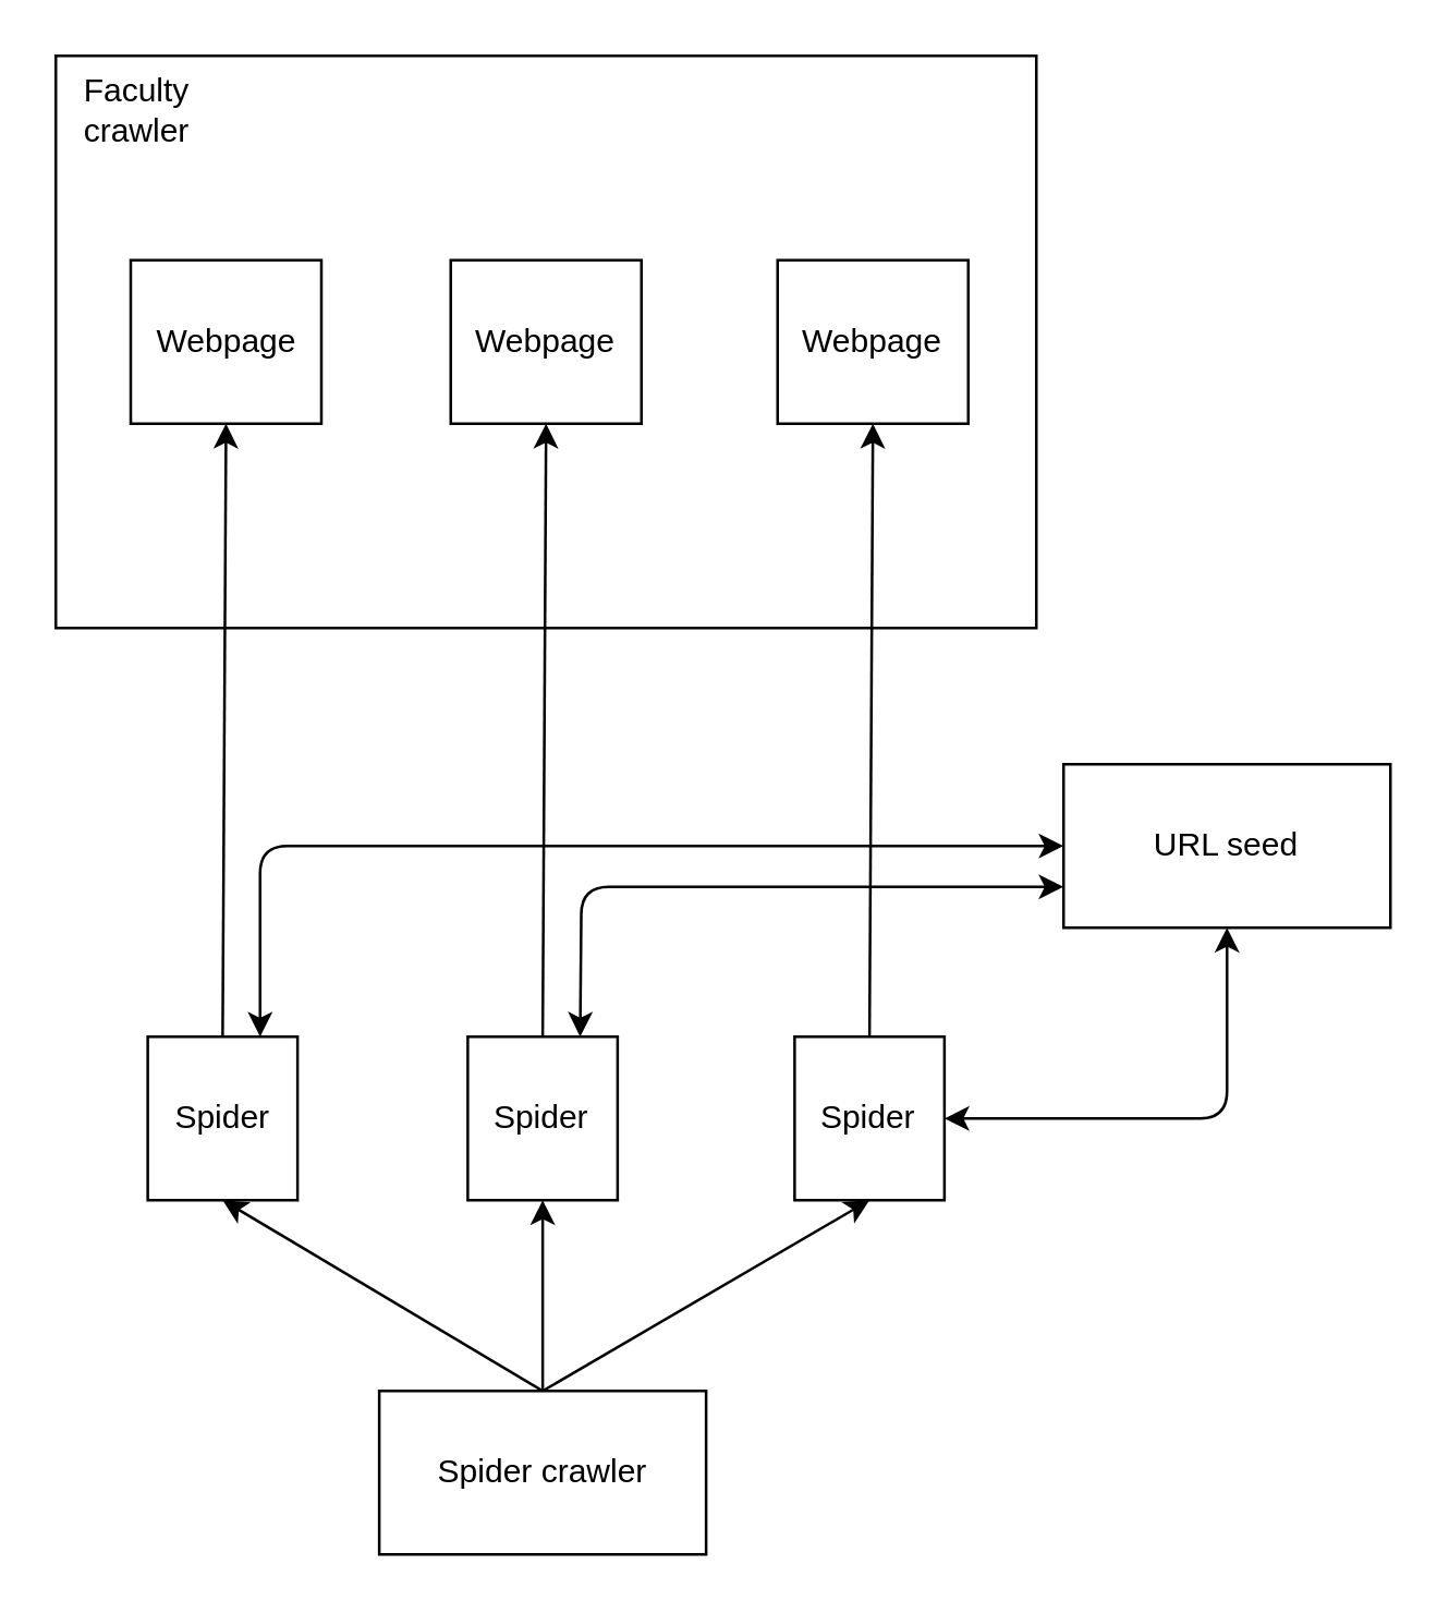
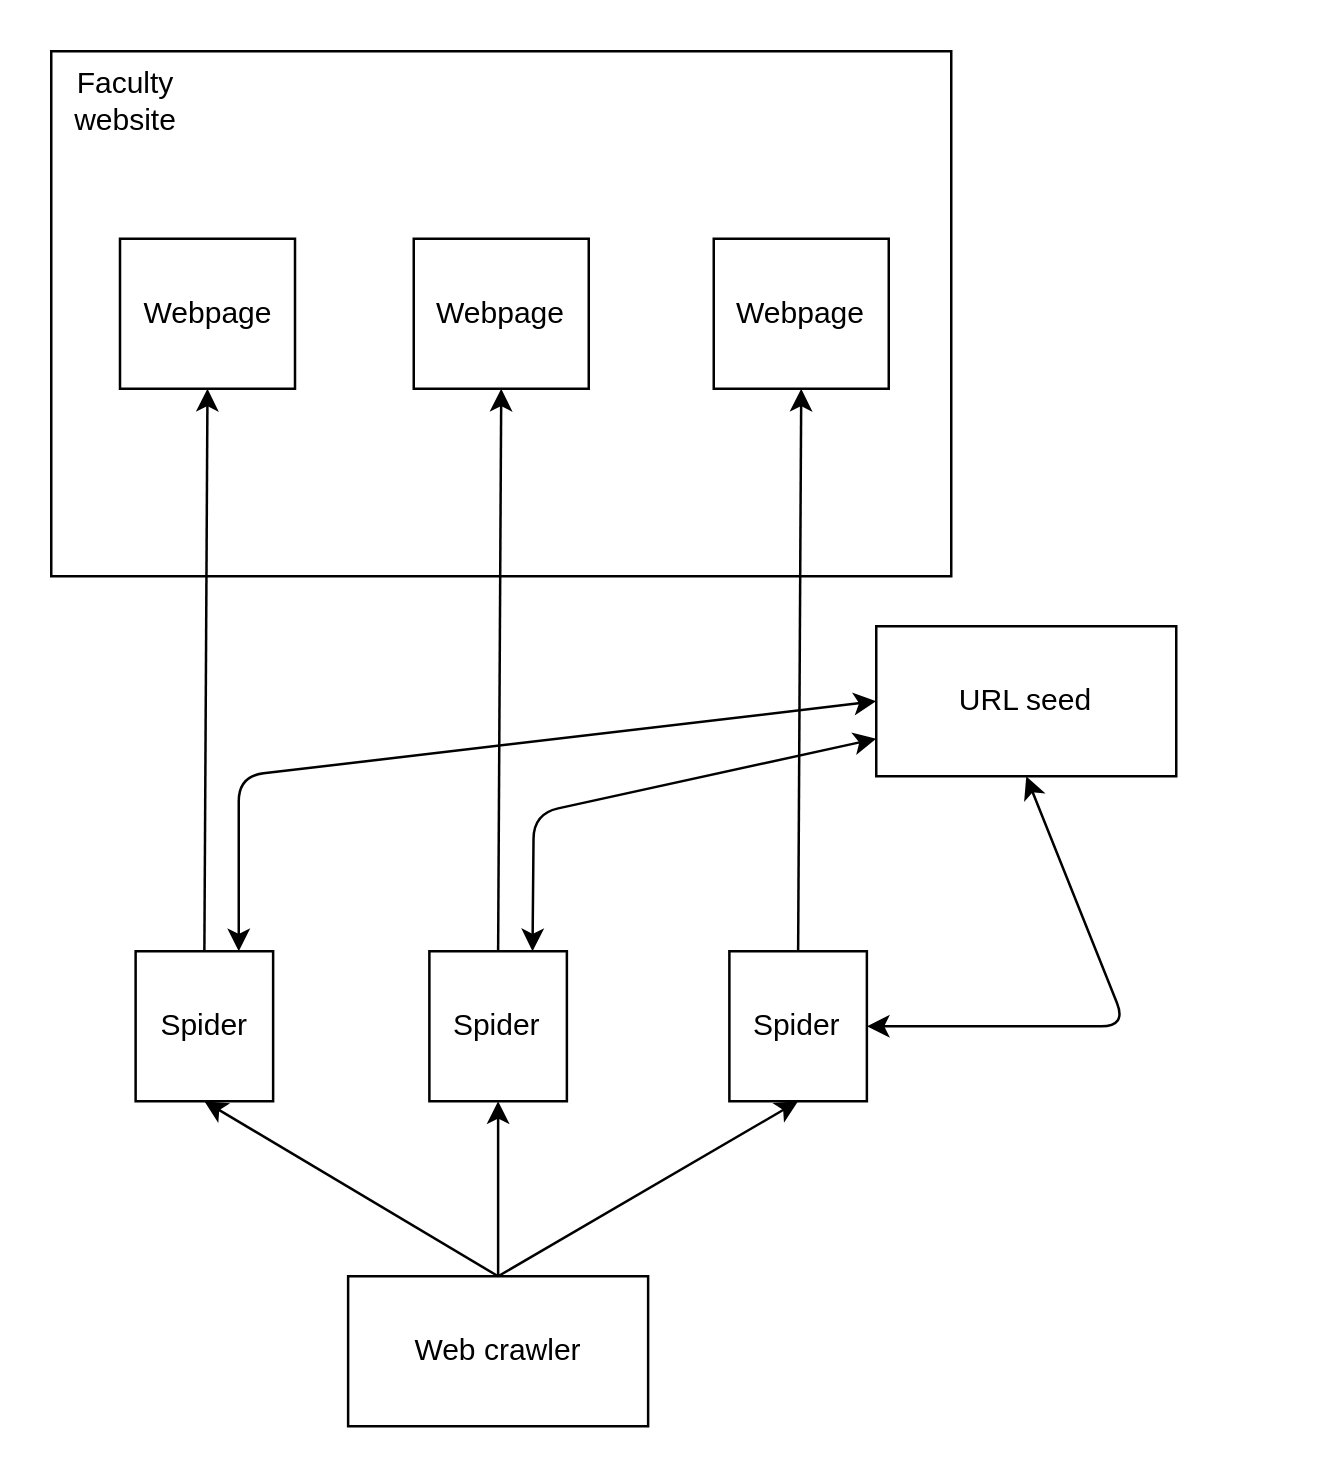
  <mxCell id="0" />
  <mxCell id="1" parent="0" />
  <mxCell id="2" value="" style="rounded=0;whiteSpace=wrap;html=1;" vertex="1" parent="1"><mxGeometry x="20" y="20" width="360" height="210" as="geometry" /></mxCell>
- <mxCell id="3" value="Faculty crawler" style="text;html=1;strokeColor=none;fillColor=none;align=center;verticalAlign=middle;whiteSpace=wrap;rounded=0;" vertex="1" parent="1"><mxGeometry x="30" y="30" width="40" height="20" as="geometry" /></mxCell>
+ <mxCell id="3" value="Faculty website" style="text;html=1;strokeColor=none;fillColor=none;align=center;verticalAlign=middle;whiteSpace=wrap;rounded=0;" vertex="1" parent="1"><mxGeometry x="30" y="30" width="40" height="20" as="geometry" /></mxCell>
  <mxCell id="4" value="Webpage" style="rounded=0;whiteSpace=wrap;html=1;" vertex="1" parent="1"><mxGeometry x="47.5" y="95" width="70" height="60" as="geometry" /></mxCell>
  <mxCell id="5" value="Webpage" style="rounded=0;whiteSpace=wrap;html=1;" vertex="1" parent="1"><mxGeometry x="165" y="95" width="70" height="60" as="geometry" /></mxCell>
  <mxCell id="6" value="Webpage" style="rounded=0;whiteSpace=wrap;html=1;" vertex="1" parent="1"><mxGeometry x="285" y="95" width="70" height="60" as="geometry" /></mxCell>
- <mxCell id="7" value="Spider crawler" style="rounded=0;whiteSpace=wrap;html=1;" vertex="1" parent="1"><mxGeometry x="138.75" y="510" width="120" height="60" as="geometry" /></mxCell>
+ <mxCell id="7" value="Web crawler" style="rounded=0;whiteSpace=wrap;html=1;" vertex="1" parent="1"><mxGeometry x="138.75" y="510" width="120" height="60" as="geometry" /></mxCell>
  <mxCell id="8" value="Spider" style="rounded=0;whiteSpace=wrap;html=1;" vertex="1" parent="1"><mxGeometry x="53.75" y="380" width="55" height="60" as="geometry" /></mxCell>
  <mxCell id="9" value="Spider" style="rounded=0;whiteSpace=wrap;html=1;" vertex="1" parent="1"><mxGeometry x="171.25" y="380" width="55" height="60" as="geometry" /></mxCell>
  <mxCell id="10" value="Spider" style="rounded=0;whiteSpace=wrap;html=1;" vertex="1" parent="1"><mxGeometry x="291.25" y="380" width="55" height="60" as="geometry" /></mxCell>
  <mxCell id="11" value="" style="endArrow=classic;html=1;exitX=0.5;exitY=0;exitDx=0;exitDy=0;entryX=0.5;entryY=1;entryDx=0;entryDy=0;" edge="1" parent="1" source="7" target="8"><mxGeometry width="50" height="50" relative="1" as="geometry"><mxPoint x="260" y="420" as="sourcePoint" /><mxPoint x="310" y="370" as="targetPoint" /></mxGeometry></mxCell>
  <mxCell id="12" value="" style="endArrow=classic;html=1;exitX=0.5;exitY=0;exitDx=0;exitDy=0;entryX=0.5;entryY=1;entryDx=0;entryDy=0;" edge="1" parent="1" source="7" target="9"><mxGeometry width="50" height="50" relative="1" as="geometry"><mxPoint x="260" y="420" as="sourcePoint" /><mxPoint x="310" y="370" as="targetPoint" /></mxGeometry></mxCell>
  <mxCell id="13" value="" style="endArrow=classic;html=1;exitX=0.5;exitY=0;exitDx=0;exitDy=0;entryX=0.5;entryY=1;entryDx=0;entryDy=0;" edge="1" parent="1" source="7" target="10"><mxGeometry width="50" height="50" relative="1" as="geometry"><mxPoint x="260" y="420" as="sourcePoint" /><mxPoint x="310" y="370" as="targetPoint" /></mxGeometry></mxCell>
- <mxCell id="14" value="URL seed" style="rounded=0;whiteSpace=wrap;html=1;" vertex="1" parent="1"><mxGeometry x="390" y="280" width="120" height="60" as="geometry" /></mxCell>
+ <mxCell id="14" value="URL seed" style="rounded=0;whiteSpace=wrap;html=1;" vertex="1" parent="1"><mxGeometry x="350" y="250" width="120" height="60" as="geometry" /></mxCell>
  <mxCell id="15" value="" style="endArrow=classic;html=1;exitX=0.5;exitY=0;exitDx=0;exitDy=0;entryX=0.5;entryY=1;entryDx=0;entryDy=0;" edge="1" parent="1" source="8" target="4"><mxGeometry width="50" height="50" relative="1" as="geometry"><mxPoint x="260" y="280" as="sourcePoint" /><mxPoint x="310" y="230" as="targetPoint" /></mxGeometry></mxCell>
  <mxCell id="16" value="" style="endArrow=classic;html=1;exitX=0.5;exitY=0;exitDx=0;exitDy=0;entryX=0.5;entryY=1;entryDx=0;entryDy=0;" edge="1" parent="1" source="9" target="5"><mxGeometry width="50" height="50" relative="1" as="geometry"><mxPoint x="260" y="280" as="sourcePoint" /><mxPoint x="310" y="230" as="targetPoint" /></mxGeometry></mxCell>
  <mxCell id="17" value="" style="endArrow=classic;html=1;exitX=0.5;exitY=0;exitDx=0;exitDy=0;entryX=0.5;entryY=1;entryDx=0;entryDy=0;" edge="1" parent="1" source="10" target="6"><mxGeometry width="50" height="50" relative="1" as="geometry"><mxPoint x="260" y="280" as="sourcePoint" /><mxPoint x="310" y="230" as="targetPoint" /></mxGeometry></mxCell>
  <mxCell id="18" value="" style="endArrow=classic;startArrow=classic;html=1;exitX=1;exitY=0.5;exitDx=0;exitDy=0;entryX=0.5;entryY=1;entryDx=0;entryDy=0;" edge="1" parent="1" source="10" target="14"><mxGeometry width="50" height="50" relative="1" as="geometry"><mxPoint x="260" y="280" as="sourcePoint" /><mxPoint x="310" y="230" as="targetPoint" /><Array as="points"><mxPoint x="450" y="410" /></Array></mxGeometry></mxCell>
  <mxCell id="19" value="" style="endArrow=classic;startArrow=classic;html=1;exitX=0.75;exitY=0;exitDx=0;exitDy=0;entryX=0;entryY=0.75;entryDx=0;entryDy=0;" edge="1" parent="1" source="9" target="14"><mxGeometry width="50" height="50" relative="1" as="geometry"><mxPoint x="260" y="280" as="sourcePoint" /><mxPoint x="370" y="340" as="targetPoint" /><Array as="points"><mxPoint x="213" y="325" /></Array></mxGeometry></mxCell>
  <mxCell id="20" value="" style="endArrow=classic;startArrow=classic;html=1;exitX=0.75;exitY=0;exitDx=0;exitDy=0;entryX=0;entryY=0.5;entryDx=0;entryDy=0;" edge="1" parent="1" source="8" target="14"><mxGeometry width="50" height="50" relative="1" as="geometry"><mxPoint x="260" y="280" as="sourcePoint" /><mxPoint x="310" y="230" as="targetPoint" /><Array as="points"><mxPoint x="95" y="310" /></Array></mxGeometry></mxCell>
